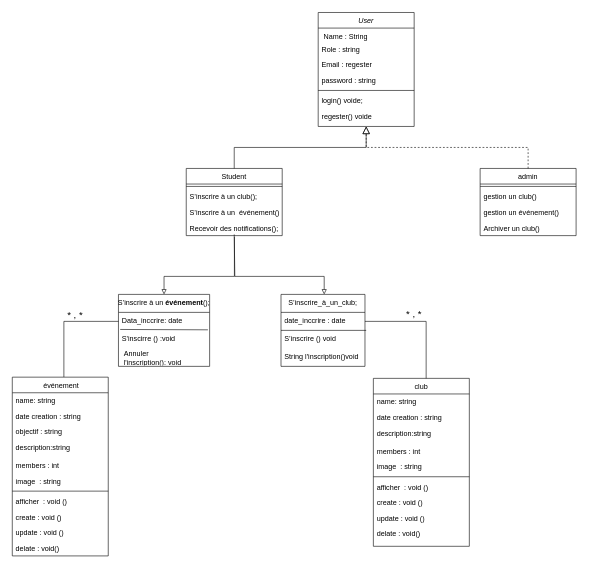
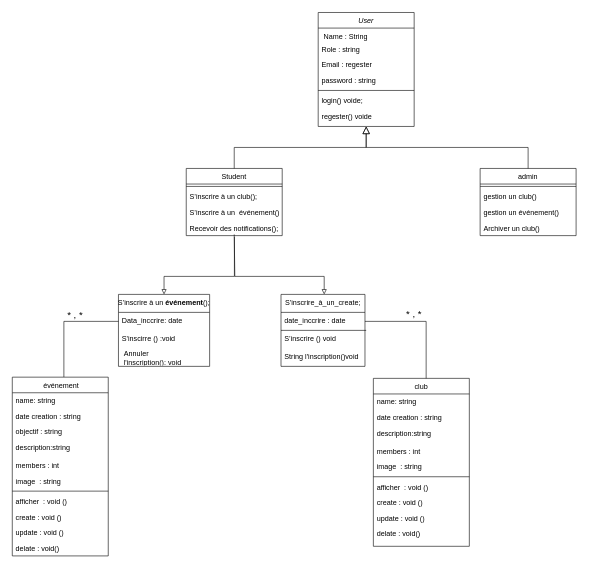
  <mxCell id="0" />
  <mxCell id="1" parent="0" />
  <mxCell id="2" value="User" style="swimlane;fontStyle=2;align=center;verticalAlign=top;childLayout=stackLayout;horizontal=1;startSize=26;horizontalStack=0;resizeParent=1;resizeLast=0;collapsible=1;marginBottom=0;rounded=0;shadow=0;strokeWidth=1;" parent="1" vertex="1"><mxGeometry x="530" y="20" width="160" height="190" as="geometry"><mxRectangle x="230" y="140" width="160" height="26" as="alternateBounds" /></mxGeometry></mxCell>
  <mxCell id="3" value=" Name : String  " style="text;align=left;verticalAlign=top;spacingLeft=4;spacingRight=4;overflow=hidden;rotatable=0;points=[[0,0.5],[1,0.5]];portConstraint=eastwest;" parent="2" vertex="1"><mxGeometry y="26" width="160" height="22" as="geometry" /></mxCell>
  <mxCell id="4" value="Role : string" style="text;align=left;verticalAlign=top;spacingLeft=4;spacingRight=4;overflow=hidden;rotatable=0;points=[[0,0.5],[1,0.5]];portConstraint=eastwest;rounded=0;shadow=0;html=0;" parent="2" vertex="1"><mxGeometry y="48" width="160" height="26" as="geometry" /></mxCell>
  <mxCell id="5" value="Email : regester " style="text;align=left;verticalAlign=top;spacingLeft=4;spacingRight=4;overflow=hidden;rotatable=0;points=[[0,0.5],[1,0.5]];portConstraint=eastwest;rounded=0;shadow=0;html=0;" parent="2" vertex="1"><mxGeometry y="74" width="160" height="26" as="geometry" /></mxCell>
  <mxCell id="6" value="password : string " style="text;align=left;verticalAlign=top;spacingLeft=4;spacingRight=4;overflow=hidden;rotatable=0;points=[[0,0.5],[1,0.5]];portConstraint=eastwest;rounded=0;shadow=0;html=0;" parent="2" vertex="1"><mxGeometry y="100" width="160" height="26" as="geometry" /></mxCell>
  <mxCell id="7" value="" style="line;html=1;strokeWidth=1;align=left;verticalAlign=middle;spacingTop=-1;spacingLeft=3;spacingRight=3;rotatable=0;labelPosition=right;points=[];portConstraint=eastwest;" parent="2" vertex="1"><mxGeometry y="126" width="160" height="8" as="geometry" /></mxCell>
  <mxCell id="8" value="login() voide;" style="text;align=left;verticalAlign=top;spacingLeft=4;spacingRight=4;overflow=hidden;rotatable=0;points=[[0,0.5],[1,0.5]];portConstraint=eastwest;" parent="2" vertex="1"><mxGeometry y="134" width="160" height="26" as="geometry" /></mxCell>
  <mxCell id="9" value="regester() voide  " style="text;align=left;verticalAlign=top;spacingLeft=4;spacingRight=4;overflow=hidden;rotatable=0;points=[[0,0.5],[1,0.5]];portConstraint=eastwest;" parent="2" vertex="1"><mxGeometry y="160" width="160" height="26" as="geometry" /></mxCell>
  <mxCell id="10" value="Student" style="swimlane;fontStyle=0;align=center;verticalAlign=top;childLayout=stackLayout;horizontal=1;startSize=26;horizontalStack=0;resizeParent=1;resizeLast=0;collapsible=1;marginBottom=0;rounded=0;shadow=0;strokeWidth=1;" parent="1" vertex="1"><mxGeometry y="280" width="160" height="112" as="geometry" x="310"><mxRectangle x="130" y="380" width="160" height="26" as="alternateBounds" /></mxGeometry></mxCell>
  <mxCell id="11" value="" style="line;html=1;strokeWidth=1;align=left;verticalAlign=middle;spacingTop=-1;spacingLeft=3;spacingRight=3;rotatable=0;labelPosition=right;points=[];portConstraint=eastwest;" parent="10" vertex="1"><mxGeometry y="26" width="160" height="8" as="geometry" /></mxCell>
  <mxCell id="12" value="S’inscrire à un club();" style="text;align=left;verticalAlign=top;spacingLeft=4;spacingRight=4;overflow=hidden;rotatable=0;points=[[0,0.5],[1,0.5]];portConstraint=eastwest;" parent="10" vertex="1"><mxGeometry y="34" width="160" height="26" as="geometry" /></mxCell>
  <mxCell id="13" value="S’inscrire à un  événement();" style="text;align=left;verticalAlign=top;spacingLeft=4;spacingRight=4;overflow=hidden;rotatable=0;points=[[0,0.5],[1,0.5]];portConstraint=eastwest;" parent="10" vertex="1"><mxGeometry y="60" width="160" height="26" as="geometry" /></mxCell>
  <mxCell id="14" value="Recevoir des notifications();" style="text;align=left;verticalAlign=top;spacingLeft=4;spacingRight=4;overflow=hidden;rotatable=0;points=[[0,0.5],[1,0.5]];portConstraint=eastwest;" parent="10" vertex="1"><mxGeometry y="86" width="160" height="26" as="geometry" /></mxCell>
  <mxCell id="15" value="" style="endArrow=block;endSize=10;endFill=0;shadow=0;strokeWidth=1;rounded=0;curved=0;edgeStyle=elbowEdgeStyle;elbow=vertical;" parent="1" source="10" target="2" edge="1"><mxGeometry width="160" relative="1" as="geometry"><mxPoint x="510" y="103" as="sourcePoint" /><mxPoint x="510" y="103" as="targetPoint" /></mxGeometry></mxCell>
  <mxCell id="16" value="admin" style="swimlane;fontStyle=0;align=center;verticalAlign=top;childLayout=stackLayout;horizontal=1;startSize=26;horizontalStack=0;resizeParent=1;resizeLast=0;collapsible=1;marginBottom=0;rounded=0;shadow=0;strokeWidth=1;" parent="1" vertex="1"><mxGeometry x="800" y="280" width="160" height="112" as="geometry"><mxRectangle x="340" y="380" width="170" height="26" as="alternateBounds" /></mxGeometry></mxCell>
  <mxCell id="17" value="" style="line;html=1;strokeWidth=1;align=left;verticalAlign=middle;spacingTop=-1;spacingLeft=3;spacingRight=3;rotatable=0;labelPosition=right;points=[];portConstraint=eastwest;" parent="16" vertex="1"><mxGeometry y="26" width="160" height="8" as="geometry" /></mxCell>
  <mxCell id="18" value="gestion un club()" style="text;align=left;verticalAlign=top;spacingLeft=4;spacingRight=4;overflow=hidden;rotatable=0;points=[[0,0.5],[1,0.5]];portConstraint=eastwest;" parent="16" vertex="1"><mxGeometry y="34" width="160" height="26" as="geometry" /></mxCell>
  <mxCell id="19" value="gestion un événement()" style="text;align=left;verticalAlign=top;spacingLeft=4;spacingRight=4;overflow=hidden;rotatable=0;points=[[0,0.5],[1,0.5]];portConstraint=eastwest;" parent="16" vertex="1"><mxGeometry y="60" width="160" height="26" as="geometry" /></mxCell>
  <mxCell id="20" value="Archiver un club()" style="text;align=left;verticalAlign=top;spacingLeft=4;spacingRight=4;overflow=hidden;rotatable=0;points=[[0,0.5],[1,0.5]];portConstraint=eastwest;" parent="16" vertex="1"><mxGeometry y="86" width="160" height="26" as="geometry" /></mxCell>
- <mxCell id="21" value="" style="endArrow=block;endSize=10;endFill=0;shadow=0;strokeWidth=1;rounded=0;curved=0;edgeStyle=elbowEdgeStyle;elbow=vertical;dashed=1;" parent="1" source="16" target="2" edge="1"><mxGeometry width="160" relative="1" as="geometry"><mxPoint x="520" y="273" as="sourcePoint" /><mxPoint x="620" y="171" as="targetPoint" /></mxGeometry></mxCell>
+ <mxCell id="21" value="" style="endArrow=block;endSize=10;endFill=0;shadow=0;strokeWidth=1;rounded=0;curved=0;edgeStyle=elbowEdgeStyle;elbow=vertical;" parent="1" source="16" target="2" edge="1"><mxGeometry width="160" relative="1" as="geometry"><mxPoint x="520" y="273" as="sourcePoint" /><mxPoint x="620" y="171" as="targetPoint" /></mxGeometry></mxCell>
  <mxCell id="22" value="club" style="swimlane;fontStyle=0;align=center;verticalAlign=top;childLayout=stackLayout;horizontal=1;startSize=26;horizontalStack=0;resizeParent=1;resizeLast=0;collapsible=1;marginBottom=0;rounded=0;shadow=0;strokeWidth=1;" parent="1" vertex="1"><mxGeometry x="622" y="630" width="160" height="280" as="geometry"><mxRectangle x="550" y="140" width="160" height="26" as="alternateBounds" /></mxGeometry></mxCell>
  <mxCell id="23" value="name: string" style="text;align=left;verticalAlign=top;spacingLeft=4;spacingRight=4;overflow=hidden;rotatable=0;points=[[0,0.5],[1,0.5]];portConstraint=eastwest;" parent="22" vertex="1"><mxGeometry y="26" width="160" height="26" as="geometry" /></mxCell>
  <mxCell id="24" value="date creation : string " style="text;align=left;verticalAlign=top;spacingLeft=4;spacingRight=4;overflow=hidden;rotatable=0;points=[[0,0.5],[1,0.5]];portConstraint=eastwest;rounded=0;shadow=0;html=0;" parent="22" vertex="1"><mxGeometry y="52" width="160" height="26" as="geometry" /></mxCell>
  <mxCell id="25" value="description:string " style="text;align=left;verticalAlign=top;spacingLeft=4;spacingRight=4;overflow=hidden;rotatable=0;points=[[0,0.5],[1,0.5]];portConstraint=eastwest;rounded=0;shadow=0;html=0;" parent="22" vertex="1"><mxGeometry y="78" width="160" height="30" as="geometry" /></mxCell>
  <mxCell id="26" value="members : int " style="text;align=left;verticalAlign=top;spacingLeft=4;spacingRight=4;overflow=hidden;rotatable=0;points=[[0,0.5],[1,0.5]];portConstraint=eastwest;rounded=0;shadow=0;html=0;" parent="22" vertex="1"><mxGeometry y="108" width="160" height="26" as="geometry" /></mxCell>
  <mxCell id="27" value="image  : string " style="text;align=left;verticalAlign=top;spacingLeft=4;spacingRight=4;overflow=hidden;rotatable=0;points=[[0,0.5],[1,0.5]];portConstraint=eastwest;rounded=0;shadow=0;html=0;" parent="22" vertex="1"><mxGeometry y="134" width="160" height="26" as="geometry" /></mxCell>
  <mxCell id="28" value="" style="line;html=1;strokeWidth=1;align=left;verticalAlign=middle;spacingTop=-1;spacingLeft=3;spacingRight=3;rotatable=0;labelPosition=right;points=[];portConstraint=eastwest;" parent="22" vertex="1"><mxGeometry y="160" width="160" height="8" as="geometry" /></mxCell>
  <mxCell id="29" value="afficher  : void ()" style="text;align=left;verticalAlign=top;spacingLeft=4;spacingRight=4;overflow=hidden;rotatable=0;points=[[0,0.5],[1,0.5]];portConstraint=eastwest;" parent="22" vertex="1"><mxGeometry y="168" width="160" height="26" as="geometry" /></mxCell>
  <mxCell id="30" value="create : void ()" style="text;align=left;verticalAlign=top;spacingLeft=4;spacingRight=4;overflow=hidden;rotatable=0;points=[[0,0.5],[1,0.5]];portConstraint=eastwest;" parent="22" vertex="1"><mxGeometry y="194" width="160" height="26" as="geometry" /></mxCell>
  <mxCell id="31" value="update : void ()" style="text;align=left;verticalAlign=top;spacingLeft=4;spacingRight=4;overflow=hidden;rotatable=0;points=[[0,0.5],[1,0.5]];portConstraint=eastwest;" parent="22" vertex="1"><mxGeometry y="220" width="160" height="26" as="geometry" /></mxCell>
  <mxCell id="32" value="delate : void()" style="text;align=left;verticalAlign=top;spacingLeft=4;spacingRight=4;overflow=hidden;rotatable=0;points=[[0,0.5],[1,0.5]];portConstraint=eastwest;" parent="22" vertex="1"><mxGeometry y="246" width="160" height="26" as="geometry" /></mxCell>
  <mxCell id="33" style="edgeStyle=orthogonalEdgeStyle;rounded=0;orthogonalLoop=1;jettySize=auto;html=1;exitX=0.5;exitY=0;exitDx=0;exitDy=0;entryX=0;entryY=0.5;entryDx=0;entryDy=0;endArrow=none;startFill=0;" parent="1" target="48" edge="1"><mxGeometry relative="1" as="geometry"><mxPoint x="190" y="550" as="targetPoint" /><mxPoint x="106" y="628" as="sourcePoint" /><Array as="points"><mxPoint x="106" y="535" /></Array></mxGeometry></mxCell>
  <mxCell id="34" value=" événement" style="swimlane;fontStyle=0;align=center;verticalAlign=top;childLayout=stackLayout;horizontal=1;startSize=26;horizontalStack=0;resizeParent=1;resizeLast=0;collapsible=1;marginBottom=0;rounded=0;shadow=0;strokeWidth=1;" parent="1" vertex="1"><mxGeometry x="20" y="628" width="160" height="298" as="geometry"><mxRectangle x="550" y="140" width="160" height="26" as="alternateBounds" /></mxGeometry></mxCell>
  <mxCell id="35" value="name: string" style="text;align=left;verticalAlign=top;spacingLeft=4;spacingRight=4;overflow=hidden;rotatable=0;points=[[0,0.5],[1,0.5]];portConstraint=eastwest;" parent="34" vertex="1"><mxGeometry y="26" width="160" height="26" as="geometry" /></mxCell>
  <mxCell id="36" value="date creation : string " style="text;align=left;verticalAlign=top;spacingLeft=4;spacingRight=4;overflow=hidden;rotatable=0;points=[[0,0.5],[1,0.5]];portConstraint=eastwest;rounded=0;shadow=0;html=0;" parent="34" vertex="1"><mxGeometry y="52" width="160" height="26" as="geometry" /></mxCell>
  <mxCell id="37" value="objectif : string " style="text;align=left;verticalAlign=top;spacingLeft=4;spacingRight=4;overflow=hidden;rotatable=0;points=[[0,0.5],[1,0.5]];portConstraint=eastwest;rounded=0;shadow=0;html=0;" parent="34" vertex="1"><mxGeometry y="78" width="160" height="26" as="geometry" /></mxCell>
  <mxCell id="38" value="description:string " style="text;align=left;verticalAlign=top;spacingLeft=4;spacingRight=4;overflow=hidden;rotatable=0;points=[[0,0.5],[1,0.5]];portConstraint=eastwest;rounded=0;shadow=0;html=0;" parent="34" vertex="1"><mxGeometry y="104" width="160" height="30" as="geometry" /></mxCell>
  <mxCell id="39" value="members : int " style="text;align=left;verticalAlign=top;spacingLeft=4;spacingRight=4;overflow=hidden;rotatable=0;points=[[0,0.5],[1,0.5]];portConstraint=eastwest;rounded=0;shadow=0;html=0;" parent="34" vertex="1"><mxGeometry y="134" width="160" height="26" as="geometry" /></mxCell>
  <mxCell id="40" value="image  : string " style="text;align=left;verticalAlign=top;spacingLeft=4;spacingRight=4;overflow=hidden;rotatable=0;points=[[0,0.5],[1,0.5]];portConstraint=eastwest;rounded=0;shadow=0;html=0;" parent="34" vertex="1"><mxGeometry y="160" width="160" height="26" as="geometry" /></mxCell>
  <mxCell id="41" value="" style="line;html=1;strokeWidth=1;align=left;verticalAlign=middle;spacingTop=-1;spacingLeft=3;spacingRight=3;rotatable=0;labelPosition=right;points=[];portConstraint=eastwest;" parent="34" vertex="1"><mxGeometry y="186" width="160" height="8" as="geometry" /></mxCell>
  <mxCell id="42" value="afficher  : void ()" style="text;align=left;verticalAlign=top;spacingLeft=4;spacingRight=4;overflow=hidden;rotatable=0;points=[[0,0.5],[1,0.5]];portConstraint=eastwest;" parent="34" vertex="1"><mxGeometry y="194" width="160" height="26" as="geometry" /></mxCell>
  <mxCell id="43" value="create : void ()" style="text;align=left;verticalAlign=top;spacingLeft=4;spacingRight=4;overflow=hidden;rotatable=0;points=[[0,0.5],[1,0.5]];portConstraint=eastwest;" parent="34" vertex="1"><mxGeometry y="220" width="160" height="26" as="geometry" /></mxCell>
  <mxCell id="44" value="update : void ()" style="text;align=left;verticalAlign=top;spacingLeft=4;spacingRight=4;overflow=hidden;rotatable=0;points=[[0,0.5],[1,0.5]];portConstraint=eastwest;" parent="34" vertex="1"><mxGeometry y="246" width="160" height="26" as="geometry" /></mxCell>
  <mxCell id="45" value="delate : void()" style="text;align=left;verticalAlign=top;spacingLeft=4;spacingRight=4;overflow=hidden;rotatable=0;points=[[0,0.5],[1,0.5]];portConstraint=eastwest;" parent="34" vertex="1"><mxGeometry y="272" width="160" height="26" as="geometry" /></mxCell>
  <mxCell id="46" style="edgeStyle=orthogonalEdgeStyle;rounded=0;orthogonalLoop=1;jettySize=auto;html=1;fontFamily=Helvetica;fontSize=12;fontColor=default;entryX=0.502;entryY=1.077;entryDx=0;entryDy=0;entryPerimeter=0;endArrow=none;startFill=0;startArrow=block;" parent="1" source="47" target="14" edge="1"><mxGeometry relative="1" as="geometry"><mxPoint x="390" y="450" as="targetPoint" /><Array as="points"><mxPoint x="390" y="460" /></Array></mxGeometry></mxCell>
  <mxCell id="47" value="&lt;span style=&quot;text-align: left; text-wrap-mode: nowrap;&quot;&gt;S’inscrire à un&lt;/span&gt;&lt;strong data-end=&quot;818&quot; data-start=&quot;778&quot;&gt;&amp;nbsp;événement&lt;/strong&gt;&lt;span style=&quot;text-align: left; text-wrap-mode: nowrap;&quot;&gt;();&lt;/span&gt;" style="swimlane;fontStyle=0;childLayout=stackLayout;horizontal=1;startSize=30;horizontalStack=0;resizeParent=1;resizeParentMax=0;resizeLast=0;collapsible=1;marginBottom=0;whiteSpace=wrap;html=1;strokeColor=default;align=center;verticalAlign=middle;fontFamily=Helvetica;fontSize=12;fontColor=default;fillColor=default;" parent="1" vertex="1"><mxGeometry x="197" y="490" width="152" height="120" as="geometry" /></mxCell>
  <mxCell id="48" value="Data_inccrire: date" style="text;strokeColor=none;fillColor=none;align=left;verticalAlign=middle;spacingLeft=4;spacingRight=4;overflow=hidden;points=[[0,0.5],[1,0.5]];portConstraint=eastwest;rotatable=0;whiteSpace=wrap;html=1;fontFamily=Helvetica;fontSize=12;fontColor=default;" parent="47" vertex="1"><mxGeometry y="30" width="152" height="30" as="geometry" /></mxCell>
  <mxCell id="49" value="S'inscirre () :void" style="text;strokeColor=none;fillColor=none;align=left;verticalAlign=middle;spacingLeft=4;spacingRight=4;overflow=hidden;points=[[0,0.5],[1,0.5]];portConstraint=eastwest;rotatable=0;whiteSpace=wrap;html=1;fontFamily=Helvetica;fontSize=12;fontColor=default;" parent="47" vertex="1"><mxGeometry y="60" width="152" height="30" as="geometry" /></mxCell>
  <mxCell id="50" value="&amp;nbsp;Annuler&lt;div&gt;&amp;nbsp;l'inscription(): void&lt;/div&gt;" style="text;strokeColor=none;fillColor=none;align=left;verticalAlign=middle;spacingLeft=4;spacingRight=4;overflow=hidden;points=[[0,0.5],[1,0.5]];portConstraint=eastwest;rotatable=0;whiteSpace=wrap;html=1;fontFamily=Helvetica;fontSize=12;fontColor=default;" parent="47" vertex="1"><mxGeometry y="90" width="152" height="30" as="geometry" /></mxCell>
- <mxCell id="51" value="" style="endArrow=none;html=1;rounded=0;fontFamily=Helvetica;fontSize=12;fontColor=default;exitX=0.019;exitY=0.949;exitDx=0;exitDy=0;exitPerimeter=0;entryX=0.981;entryY=-0.031;entryDx=0;entryDy=0;entryPerimeter=0;" parent="47" source="48" target="49" edge="1"><mxGeometry width="50" height="50" relative="1" as="geometry"><mxPoint x="153" y="250" as="sourcePoint" /><mxPoint x="203" y="200" as="targetPoint" /></mxGeometry></mxCell>
  <mxCell id="52" style="edgeStyle=orthogonalEdgeStyle;rounded=0;orthogonalLoop=1;jettySize=auto;html=1;fontFamily=Helvetica;fontSize=12;fontColor=default;endArrow=none;startFill=0;startArrow=block;" parent="1" source="53" edge="1"><mxGeometry relative="1" as="geometry"><mxPoint x="390" y="390" as="targetPoint" /><Array as="points"><mxPoint x="540" y="460" /><mxPoint x="391" y="460" /><mxPoint x="391" y="390" /></Array></mxGeometry></mxCell>
- <mxCell id="53" value="&lt;span style=&quot;text-align: left; text-wrap-mode: nowrap;&quot;&gt;S’inscrire_à_un_club;&lt;/span&gt;" style="swimlane;fontStyle=0;childLayout=stackLayout;horizontal=1;startSize=30;horizontalStack=0;resizeParent=1;resizeParentMax=0;resizeLast=0;collapsible=1;marginBottom=0;whiteSpace=wrap;html=1;strokeColor=default;align=center;verticalAlign=middle;fontFamily=Helvetica;fontSize=12;fontColor=default;fillColor=default;" parent="1" vertex="1"><mxGeometry x="468" y="490" width="140" height="120" as="geometry" /></mxCell>
+ <mxCell id="53" value="&lt;span style=&quot;text-align: left; text-wrap-mode: nowrap;&quot;&gt;S’inscrire_à_un_create;&lt;/span&gt;" style="swimlane;fontStyle=0;childLayout=stackLayout;horizontal=1;startSize=30;horizontalStack=0;resizeParent=1;resizeParentMax=0;resizeLast=0;collapsible=1;marginBottom=0;whiteSpace=wrap;html=1;strokeColor=default;align=center;verticalAlign=middle;fontFamily=Helvetica;fontSize=12;fontColor=default;fillColor=default;" parent="1" vertex="1"><mxGeometry x="468" y="490" width="140" height="120" as="geometry" /></mxCell>
  <mxCell id="54" value="" style="endArrow=none;html=1;rounded=0;fontFamily=Helvetica;fontSize=12;fontColor=default;" parent="53" edge="1"><mxGeometry width="50" height="50" relative="1" as="geometry"><mxPoint y="60" as="sourcePoint" /><mxPoint x="142" y="60" as="targetPoint" /></mxGeometry></mxCell>
  <mxCell id="55" value="date_inccrire : date&amp;nbsp;" style="text;strokeColor=none;fillColor=none;align=left;verticalAlign=middle;spacingLeft=4;spacingRight=4;overflow=hidden;points=[[0,0.5],[1,0.5]];portConstraint=eastwest;rotatable=0;whiteSpace=wrap;html=1;fontFamily=Helvetica;fontSize=12;fontColor=default;" parent="53" vertex="1"><mxGeometry y="30" width="140" height="30" as="geometry" /></mxCell>
  <mxCell id="56" value="&lt;span style=&quot;text-wrap-mode: nowrap;&quot;&gt;S’inscrire () void&lt;/span&gt;" style="text;strokeColor=none;fillColor=none;align=left;verticalAlign=middle;spacingLeft=4;spacingRight=4;overflow=hidden;points=[[0,0.5],[1,0.5]];portConstraint=eastwest;rotatable=0;whiteSpace=wrap;html=1;fontFamily=Helvetica;fontSize=12;fontColor=default;" parent="53" vertex="1"><mxGeometry y="60" width="140" height="30" as="geometry" /></mxCell>
  <mxCell id="57" value="String l'inscription()void" style="text;strokeColor=none;fillColor=none;align=left;verticalAlign=middle;spacingLeft=4;spacingRight=4;overflow=hidden;points=[[0,0.5],[1,0.5]];portConstraint=eastwest;rotatable=0;whiteSpace=wrap;html=1;fontFamily=Helvetica;fontSize=12;fontColor=default;" parent="53" vertex="1"><mxGeometry y="90" width="140" height="30" as="geometry" /></mxCell>
  <mxCell id="58" value="" style="endArrow=none;shadow=0;strokeWidth=1;rounded=0;curved=0;endFill=1;edgeStyle=elbowEdgeStyle;elbow=vertical;exitX=1;exitY=0.5;exitDx=0;exitDy=0;entryX=0.55;entryY=0;entryDx=0;entryDy=0;entryPerimeter=0;startFill=0;" parent="1" source="55" target="22" edge="1"><mxGeometry x="0.5" y="41" relative="1" as="geometry"><mxPoint x="602" y="535" as="sourcePoint" /><mxPoint x="709" y="605" as="targetPoint" /><mxPoint x="-40" y="32" as="offset" /><Array as="points"><mxPoint x="709" y="535" /></Array></mxGeometry></mxCell>
  <mxCell id="59" value="* , *" style="resizable=0;align=left;verticalAlign=bottom;labelBackgroundColor=none;fontSize=16;rotation=0;" parent="58" connectable="0" vertex="1"><mxGeometry x="-1" y="3" relative="1" as="geometry"><mxPoint x="67" y="1" as="offset" /></mxGeometry></mxCell>
  <mxCell id="60" value="* , *" style="resizable=0;align=left;verticalAlign=bottom;labelBackgroundColor=none;fontSize=16;rotation=0;" parent="58" connectable="0" vertex="1"><mxGeometry x="-1" y="3" relative="1" as="geometry"><mxPoint x="-498" y="2" as="offset" /></mxGeometry></mxCell>
